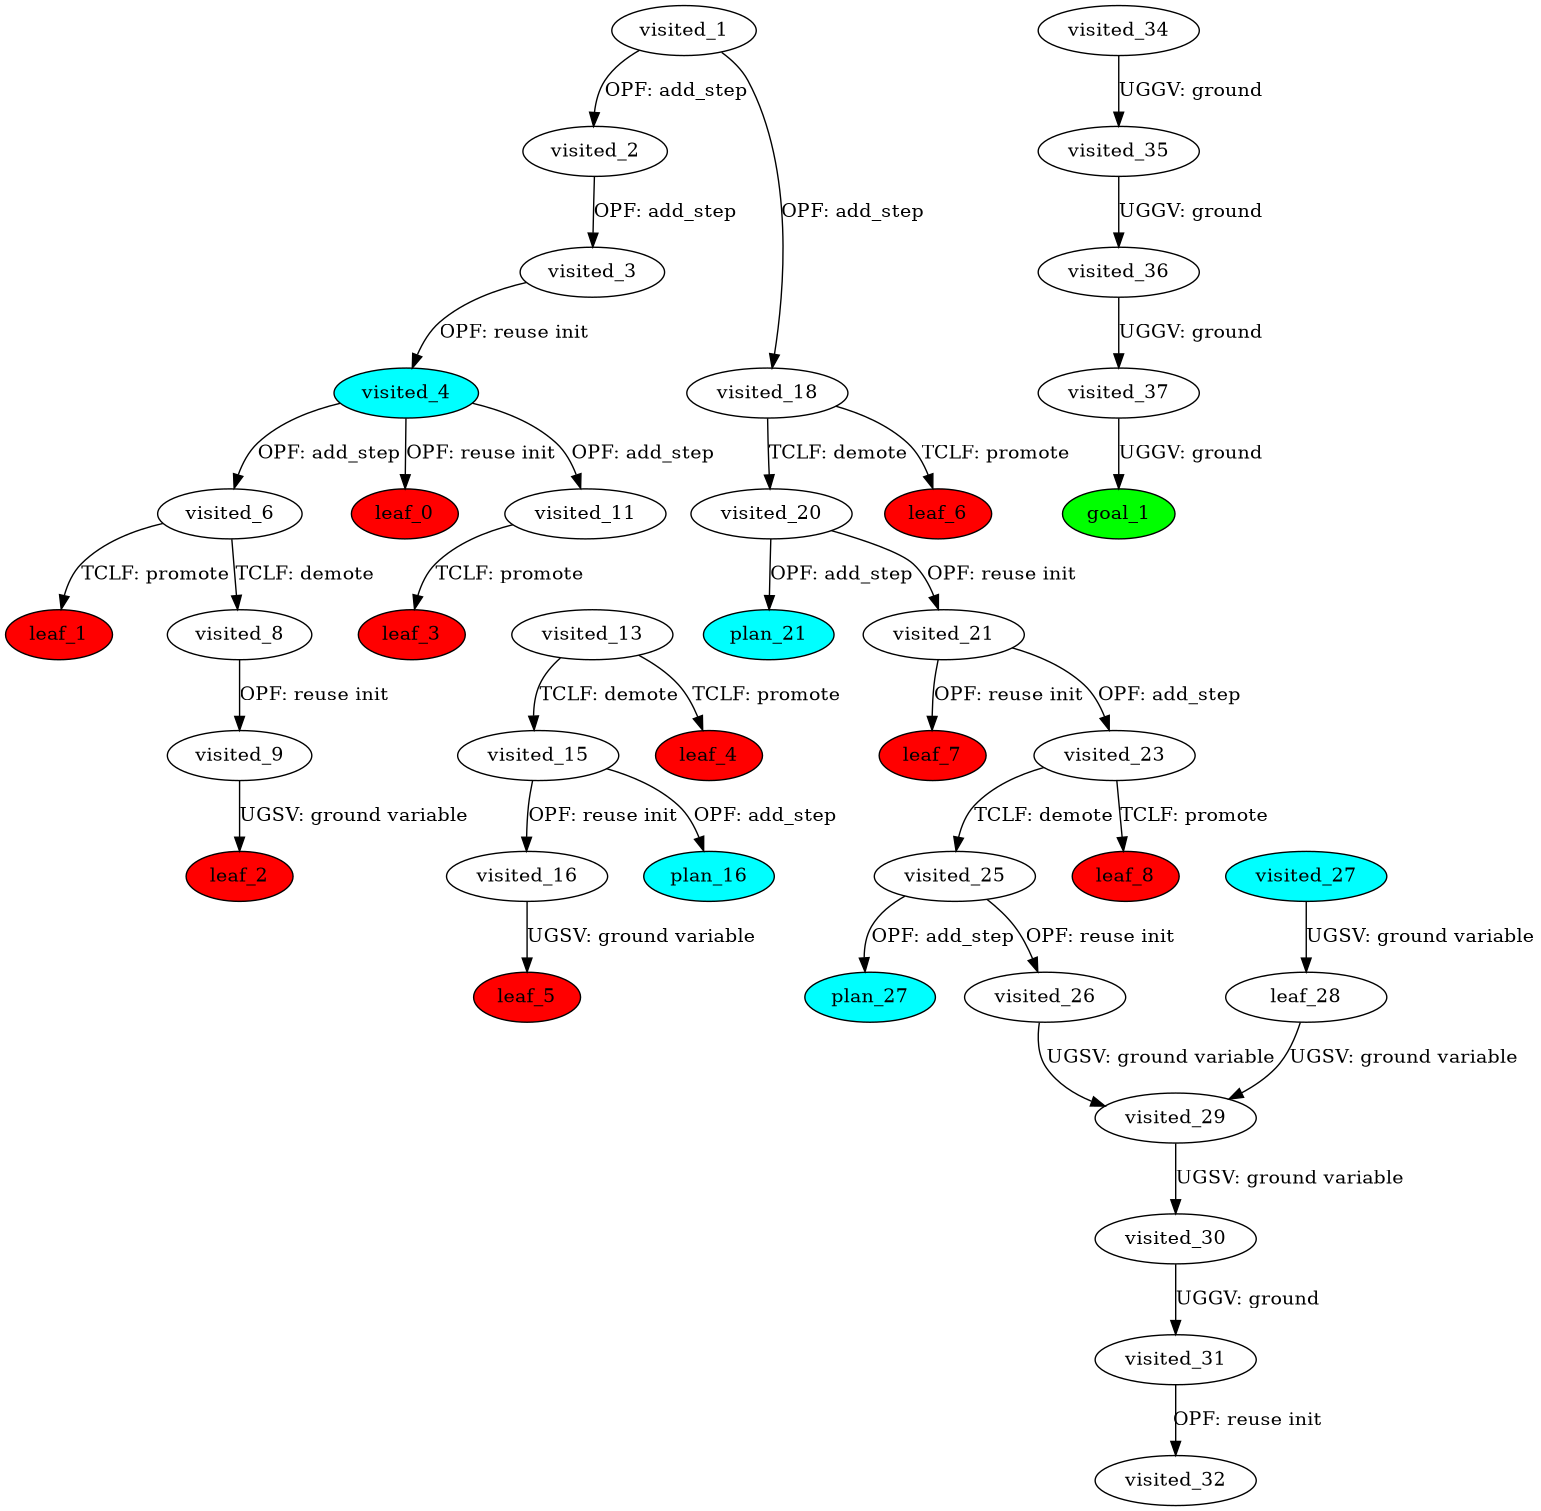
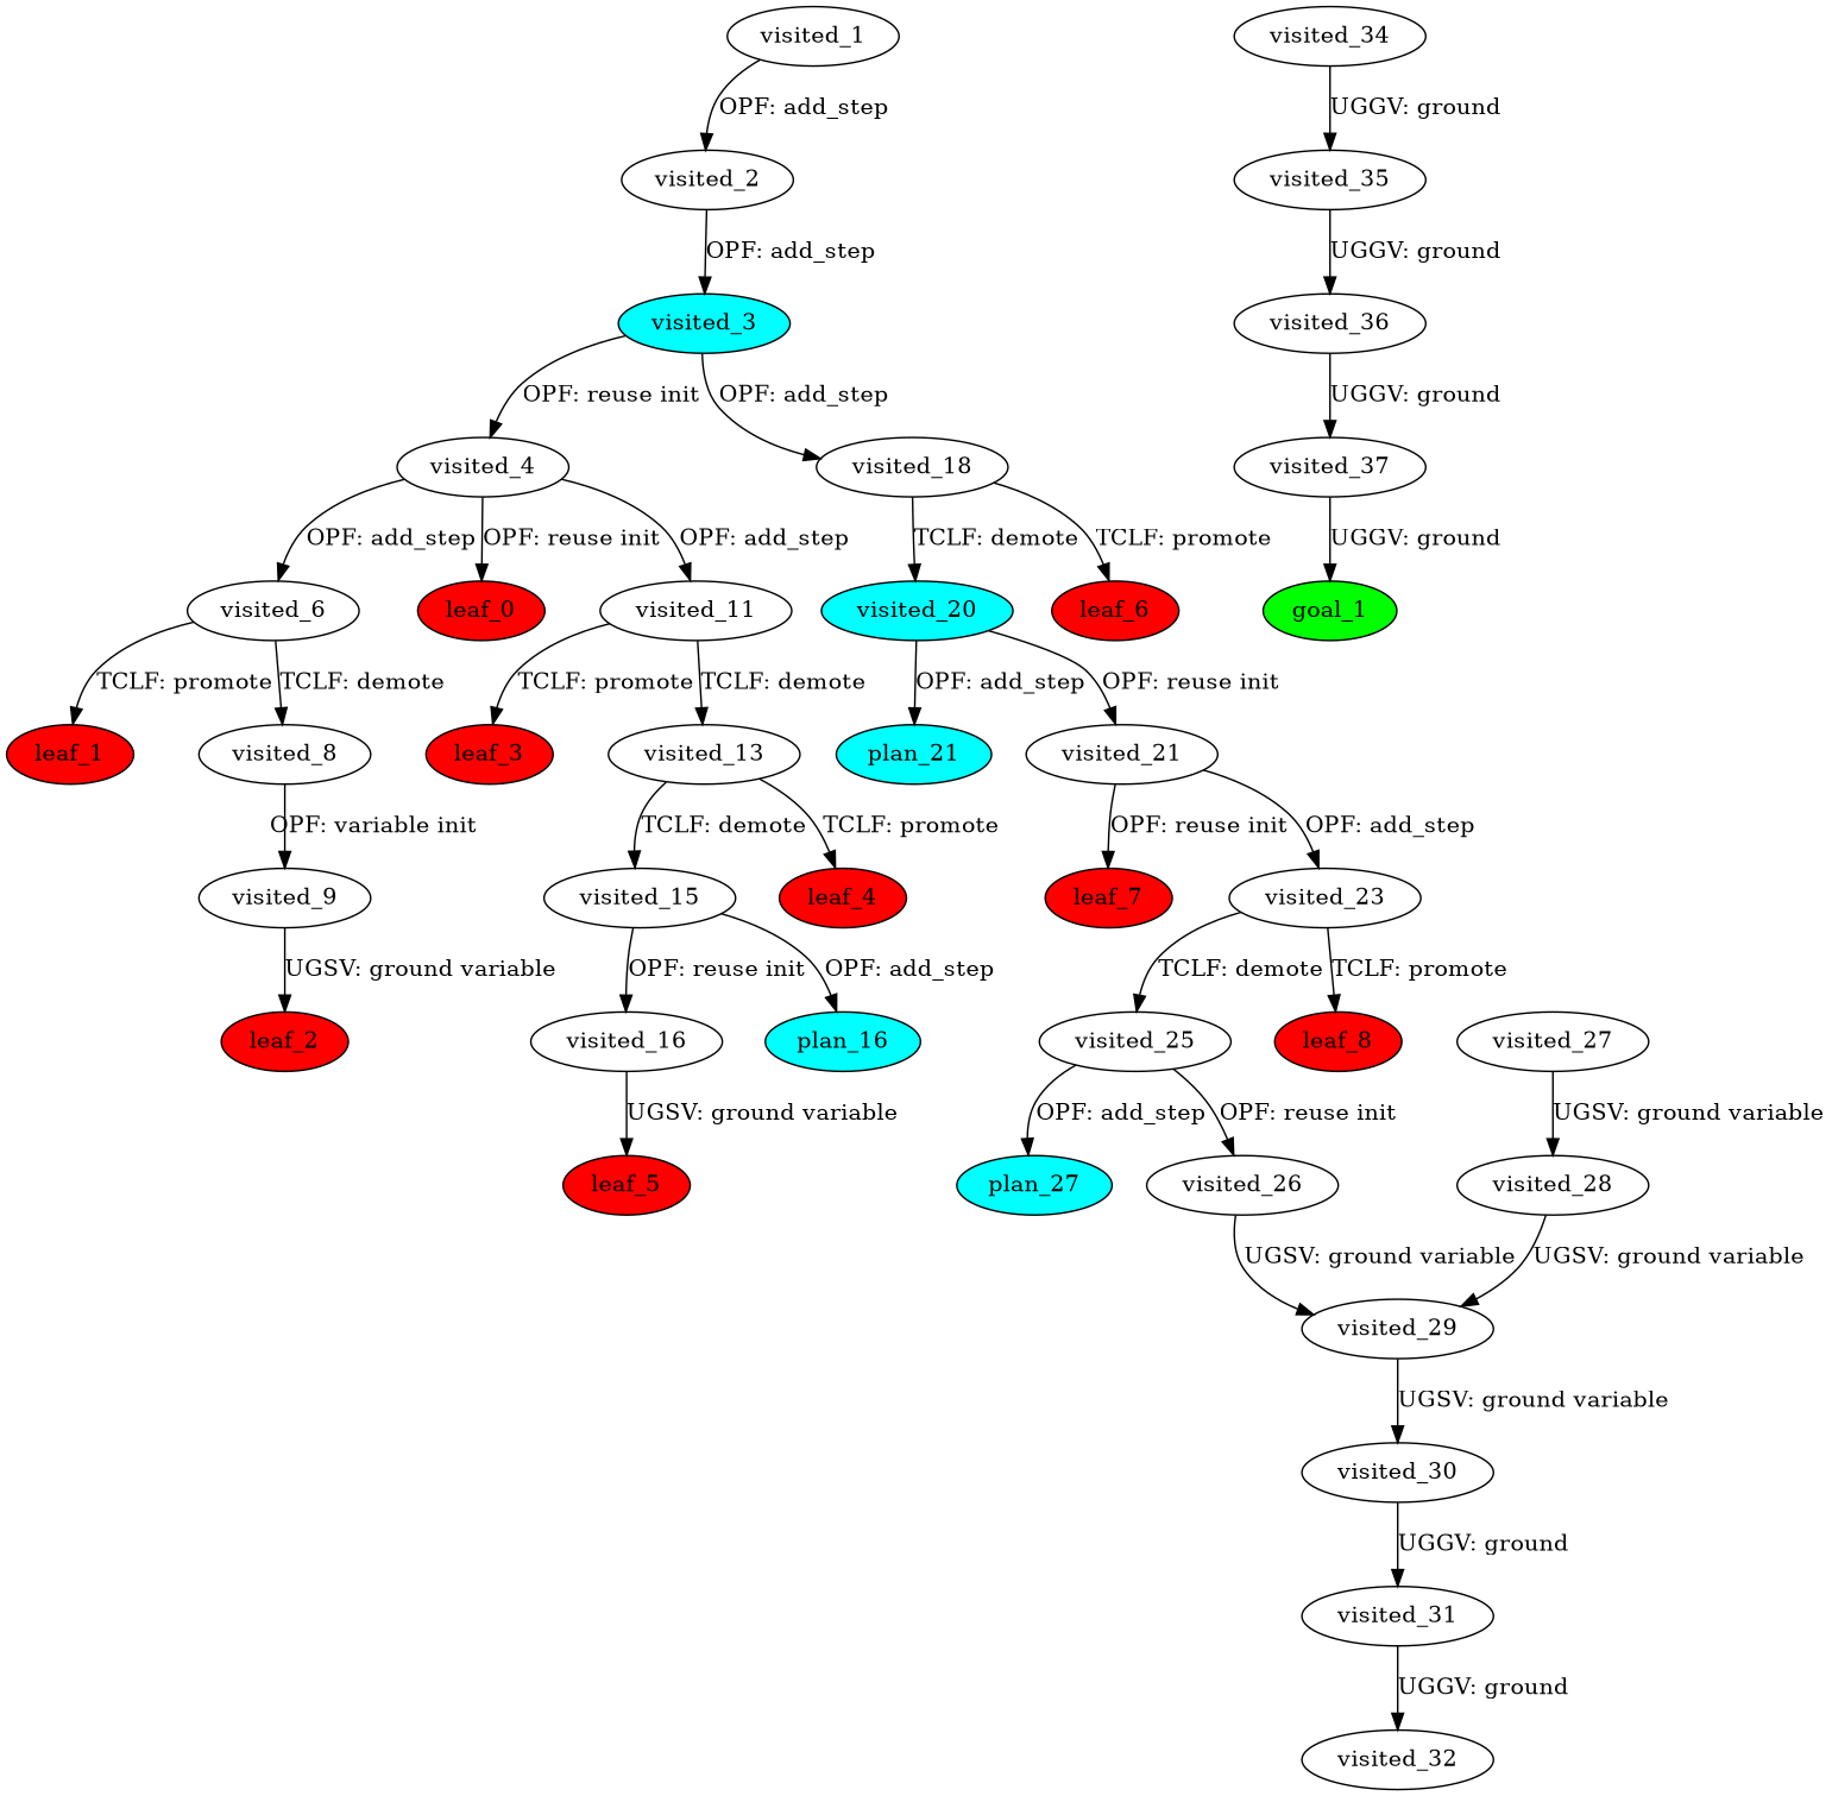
  digraph {
    node [fillcolor=white style=filled]
    n1 [label=visited_1]
    n2 [label=visited_2]
-   n3 [label=visited_3]
+   n3 [fillcolor=cyan label=visited_3]
    n4 [label=visited_18]
-   n5 [fillcolor=cyan label=visited_4]
+   n5 [label=visited_4]
    n6 [fillcolor=red label=leaf_6]
-   n7 [label=visited_20]
+   n7 [fillcolor=cyan label=visited_20]
    n8 [label=visited_6]
    n9 [fillcolor=red label=leaf_0]
    n10 [label=visited_11]
    n11 [fillcolor=cyan label=plan_21]
    n12 [label=visited_21]
    n13 [fillcolor=red label=leaf_1]
    n14 [label=visited_8]
    n15 [label=visited_9]
    n16 [fillcolor=red label=leaf_3]
    n17 [label=visited_13]
    n18 [fillcolor=red label=leaf_2]
    n19 [fillcolor=red label=leaf_4]
    n20 [label=visited_15]
    n21 [fillcolor=cyan label=plan_16]
    n22 [label=visited_16]
    n23 [fillcolor=red label=leaf_5]
    n24 [label=visited_23]
    n25 [fillcolor=red label=leaf_7]
    n26 [fillcolor=red label=leaf_8]
    n27 [label=visited_25]
    n28 [fillcolor=cyan label=plan_27]
    n29 [label=visited_26]
    n30 [label=visited_29]
-   n31 [fillcolor=cyan label=visited_27]
-   n32 [label=leaf_28]
+   n31 [label=visited_27]
+   n32 [label=visited_28]
    n33 [label=visited_30]
    n34 [label=visited_31]
    n35 [label=visited_32]
    n36 [label=visited_34]
    n37 [label=visited_35]
    n38 [label=visited_36]
    n39 [label=visited_37]
    n40 [fillcolor=green label=goal_1]
    n1 -> n2 [label="OPF: add_step"]
    n2 -> n3 [label="OPF: add_step"]
-   n1 -> n4 [label="OPF: add_step"]
+   n3 -> n4 [label="OPF: add_step"]
    n3 -> n5 [label="OPF: reuse init"]
    n4 -> n6 [label="TCLF: promote"]
    n4 -> n7 [label="TCLF: demote"]
    n5 -> n8 [label="OPF: add_step"]
    n5 -> n9 [label="OPF: reuse init"]
    n5 -> n10 [label="OPF: add_step"]
    n7 -> n11 [label="OPF: add_step"]
    n7 -> n12 [label="OPF: reuse init"]
    n8 -> n13 [label="TCLF: promote"]
    n8 -> n14 [label="TCLF: demote"]
    n10 -> n16 [label="TCLF: promote"]
+   n10 -> n17 [label="TCLF: demote"]
    n12 -> n24 [label="OPF: add_step"]
    n12 -> n25 [label="OPF: reuse init"]
-   n14 -> n15 [label="OPF: reuse init"]
+   n14 -> n15 [label="OPF: variable init"]
    n15 -> n18 [label="UGSV: ground variable"]
    n17 -> n19 [label="TCLF: promote"]
    n17 -> n20 [label="TCLF: demote"]
    n20 -> n21 [label="OPF: add_step"]
    n20 -> n22 [label="OPF: reuse init"]
    n22 -> n23 [label="UGSV: ground variable"]
    n24 -> n26 [label="TCLF: promote"]
    n24 -> n27 [label="TCLF: demote"]
    n27 -> n28 [label="OPF: add_step"]
    n27 -> n29 [label="OPF: reuse init"]
    n29 -> n30 [label="UGSV: ground variable"]
    n30 -> n33 [label="UGSV: ground variable"]
    n31 -> n32 [label="UGSV: ground variable"]
    n32 -> n30 [label="UGSV: ground variable"]
    n33 -> n34 [label="UGGV: ground"]
-   n34 -> n35 [label="OPF: reuse init"]
+   n34 -> n35 [label="UGGV: ground"]
    n36 -> n37 [label="UGGV: ground"]
    n37 -> n38 [label="UGGV: ground"]
    n38 -> n39 [label="UGGV: ground"]
    n39 -> n40 [label="UGGV: ground"]
  }
